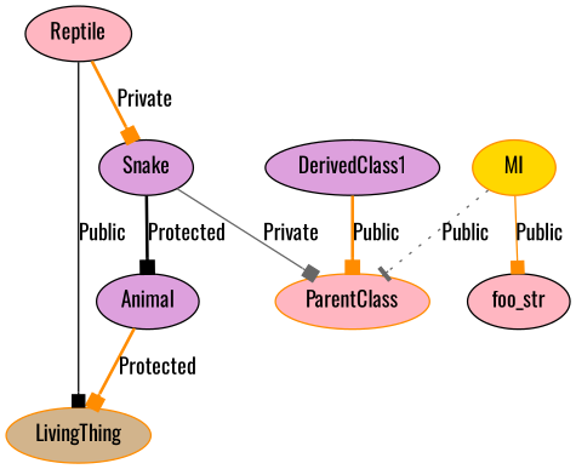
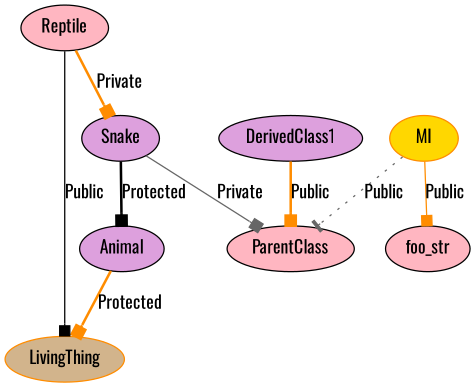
  digraph {
    fontname=Oswald
    node [color=black fillcolor=plum fontname=Oswald style=filled]
    edge [arrowhead=box color=darkorange fontname=Oswald style=bold]
    Snake
    Animal
-   ParentClass [color=darkorange fillcolor=lightpink]
+   ParentClass [fillcolor=lightpink]
    Reptile [fillcolor=lightpink]
    LivingThing [color=darkorange fillcolor=tan]
    MI [color=darkorange fillcolor=gold]
    foo_str [fillcolor=lightpink]
    DerivedClass1
    Snake -> Animal [color=black label=Protected]
    Snake -> ParentClass [color=gray40 label=Private style=solid]
    Animal -> LivingThing [label=Protected]
    Reptile -> Snake [label=Private]
    Reptile -> LivingThing [color=black label=Public style=solid]
    MI -> ParentClass [arrowhead=tee color=gray40 label=Public style=dotted]
    MI -> foo_str [label=Public style=solid]
    DerivedClass1 -> ParentClass [label=Public]
  }
